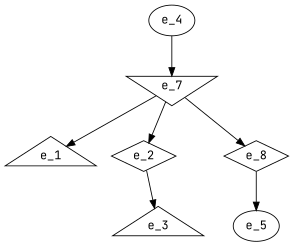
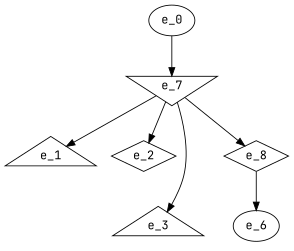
  digraph {
    fontname="JetBrains Mono"
    node [fontname="JetBrains Mono"]
    edge [fontname="JetBrains Mono"]
    e_7 [shape=invtriangle]
    e_1 [shape=triangle]
    e_2 [shape=diamond]
    n4 [label=e_8 shape=diamond]
-   e_0 [label=e_4]
+   e_0
    e_3 [shape=triangle]
-   e_6 [label=e_5]
+   e_6
    e_7 -> e_1
    e_7 -> e_2
    e_7 -> n4
-   e_2 -> e_3
+   e_7 -> e_3
    n4 -> e_6
    e_0 -> e_7
  }
